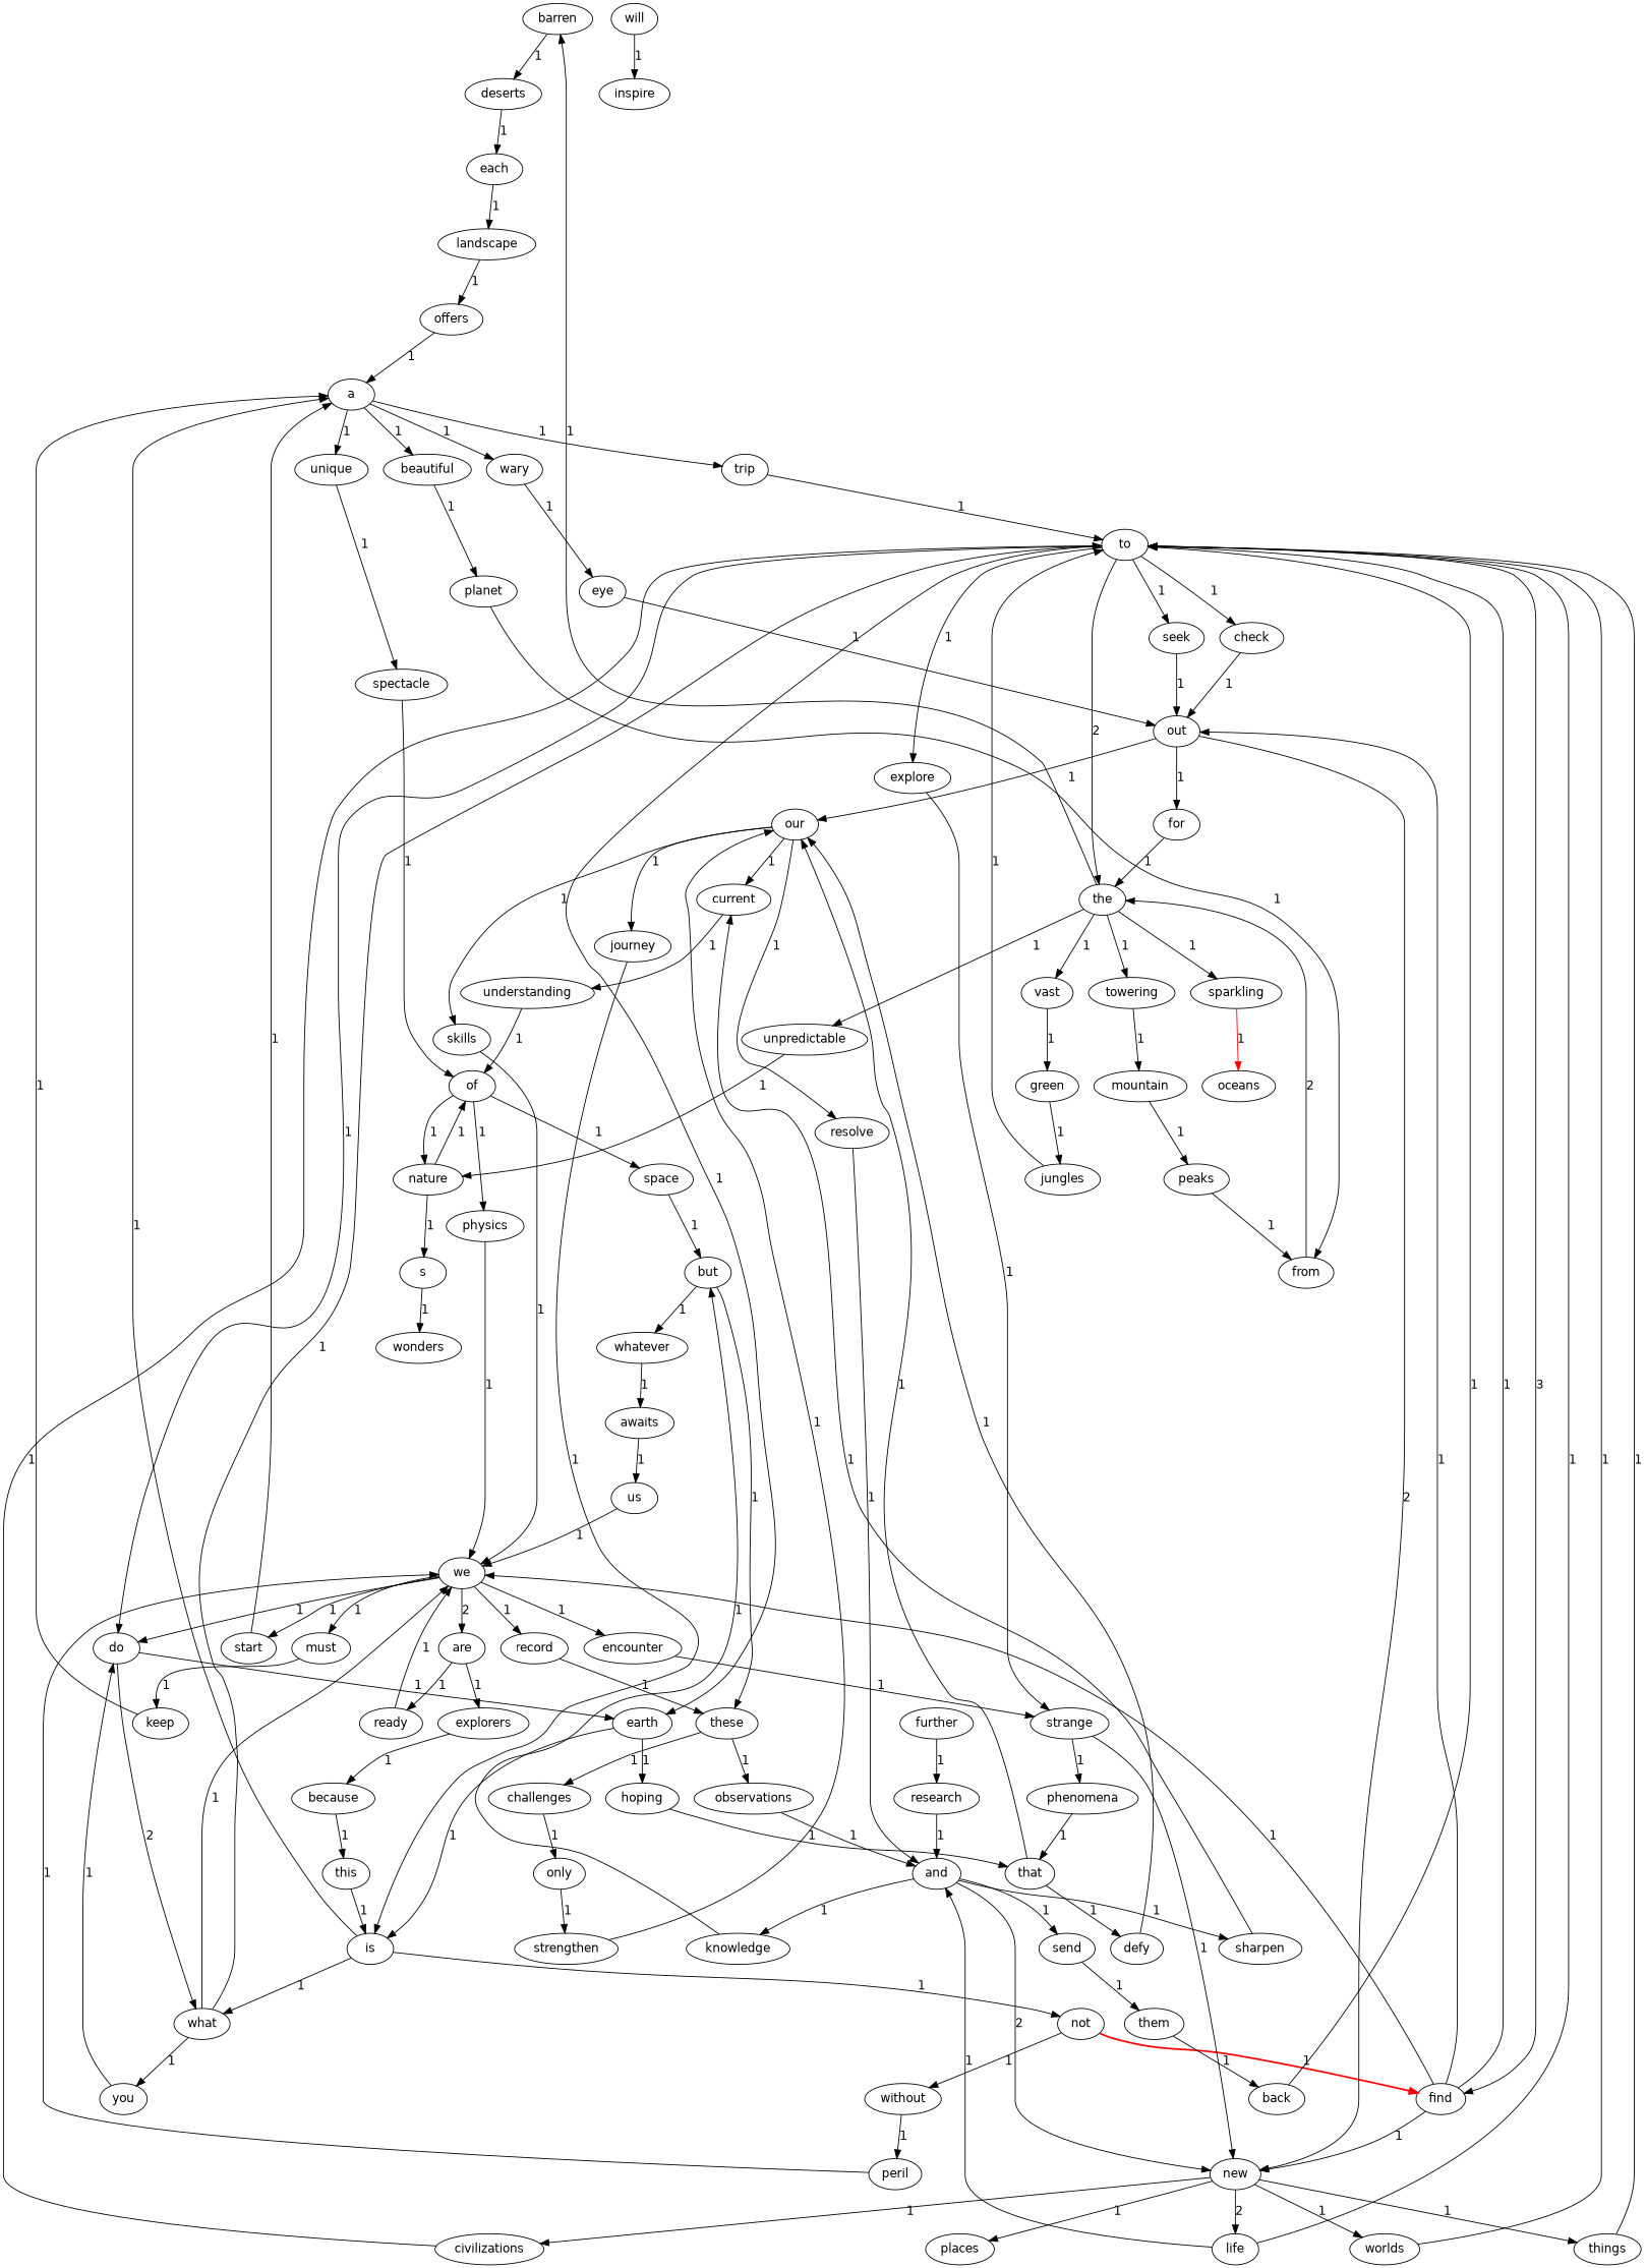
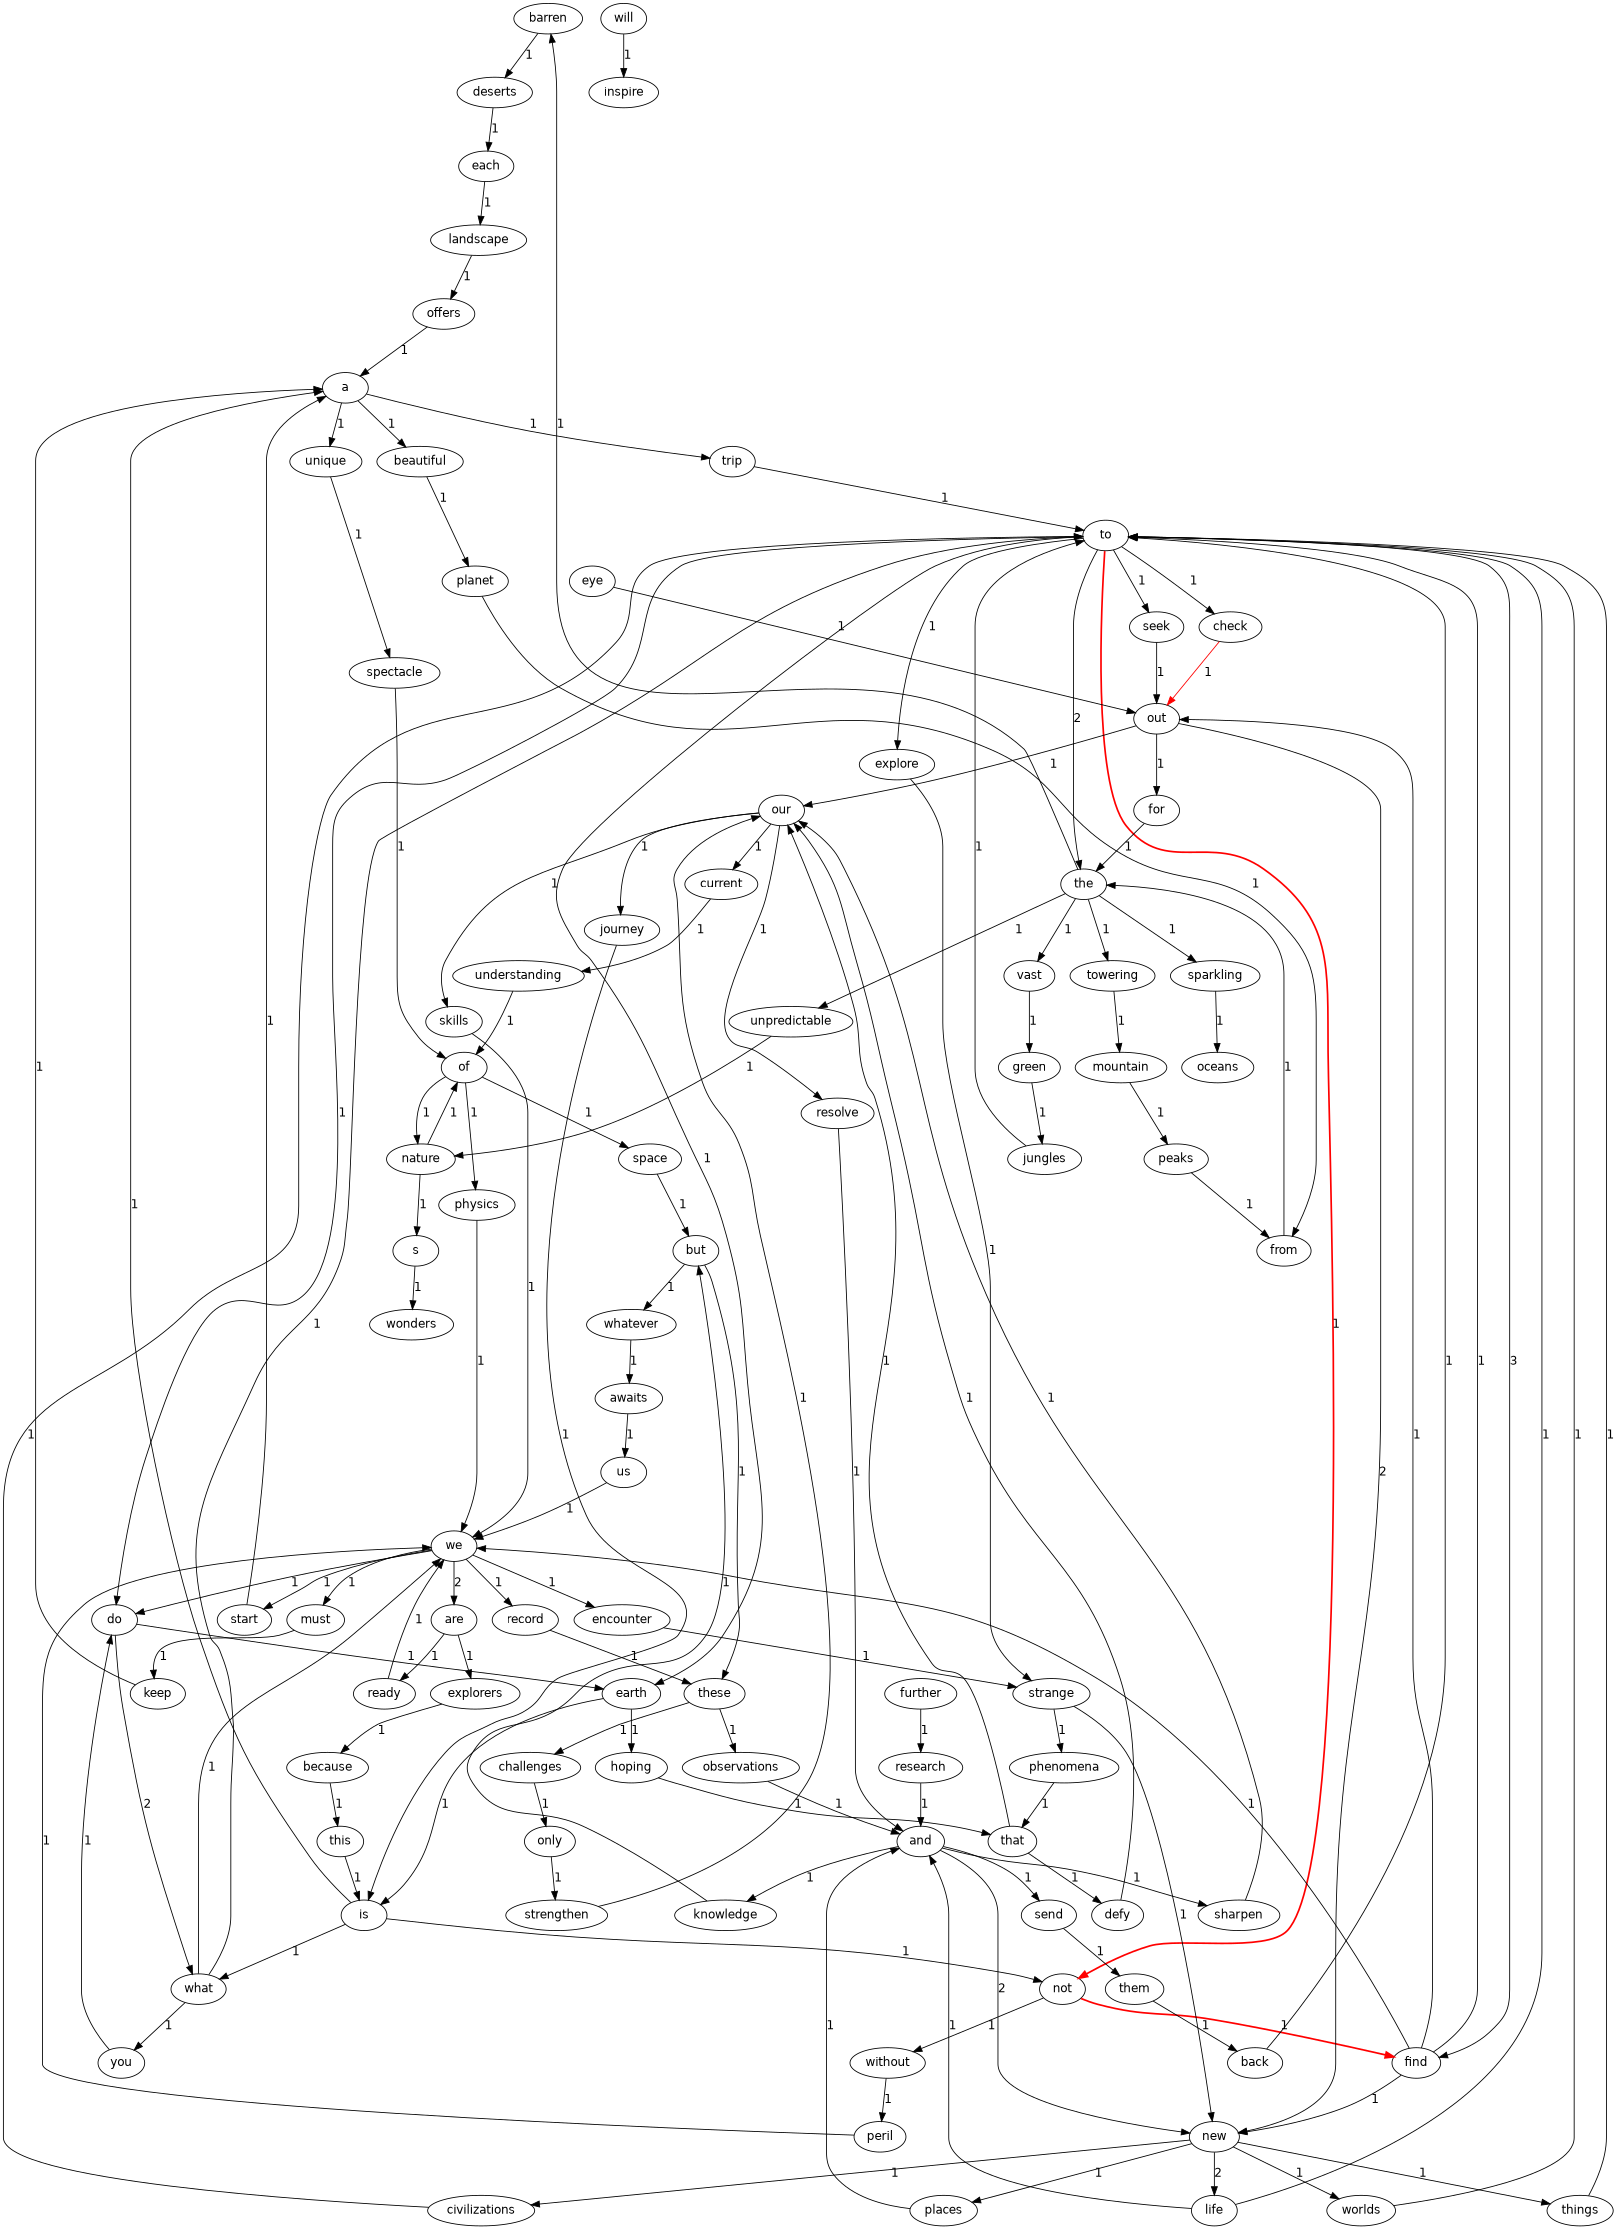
  digraph {
    fontname="DejaVu Sans"
    node [fontname="DejaVu Sans"]
    edge [fontname="DejaVu Sans"]
    barren
    deserts
    each
    landscape
    a
    trip
-   wary
    beautiful
    unique
    to
    eye
    planet
    spectacle
    check
    the
    not
    explore
    seek
    find
    earth
    do
    out
    from
    of
    offers
    nature
    s
    space
    physics
    wonders
    but
    we
    our
    new
    for
    current
    skills
    journey
    resolve
    worlds
    life
    things
    civilizations
    places
    unpredictable
    vast
    towering
    sparkling
    encounter
    strange
    phenomena
    that
    this
    is
    what
    without
    you
    start
    them
    back
    green
    mountain
    oceans
    jungles
    peaks
    send
    keep
    hoping
    must
    record
    are
    peril
    further
    research
    and
    sharpen
    knowledge
    defy
    understanding
    these
    whatever
    challenges
    observations
    awaits
    only
    us
    will
    inspire
    strengthen
    ready
    explorers
    because
    barren -> deserts [label=1]
    deserts -> each [label=1]
    each -> landscape [label=1]
    landscape -> offers [label=1]
    a -> trip [label=1]
-   a -> wary [label=1]
    a -> beautiful [label=1]
    a -> unique [label=1]
    trip -> to [label=1]
-   wary -> eye [label=1]
    beautiful -> planet [label=1]
    unique -> spectacle [label=1]
    to -> check [label=1]
    to -> the [label=2]
+   to -> not [color=red label=1 penwidth=2]
    to -> explore [label=1]
    to -> seek [label=1]
    to -> find [label=3]
    to -> earth [label=1]
    to -> do [label=1]
    eye -> out [label=1]
    planet -> from [label=1]
    spectacle -> of [label=1]
-   check -> out [label=1]
+   check -> out [label=1 color=red]
    the -> barren [label=1]
    the -> unpredictable [label=1]
    the -> vast [label=1]
    the -> towering [label=1]
    the -> sparkling [label=1]
    not -> find [color=red label=1 penwidth=2]
    not -> without [label=1]
    explore -> strange [label=1]
    seek -> out [label=1]
    find -> to [label=1]
    find -> out [label=1]
    find -> we [label=1]
    find -> new [label=1]
    earth -> is [label=1]
    earth -> hoping [label=1]
    do -> earth [label=1]
    do -> what [label=2]
    out -> our [label=1]
    out -> new [label=2]
    out -> for [label=1]
-   from -> the [label=2]
+   from -> the [label=1]
    of -> nature [label=1]
    of -> space [label=1]
    of -> physics [label=1]
    offers -> a [label=1]
    nature -> of [label=1]
    nature -> s [label=1]
    s -> wonders [label=1]
    space -> but [label=1]
    physics -> we [label=1]
    but -> these [label=1]
    but -> whatever [label=1]
    we -> do [label=1]
    we -> encounter [label=1]
    we -> start [label=1]
    we -> must [label=1]
    we -> record [label=1]
    we -> are [label=2]
    our -> current [label=1]
    our -> skills [label=1]
    our -> journey [label=1]
    our -> resolve [label=1]
    new -> worlds [label=1]
    new -> life [label=2]
    new -> things [label=1]
    new -> civilizations [label=1]
    new -> places [label=1]
    for -> the [label=1]
    current -> understanding [label=1]
    skills -> we [label=1]
    journey -> is [label=1]
    resolve -> and [label=1]
    worlds -> to [label=1]
    life -> to [label=1]
    life -> and [label=1]
    things -> to [label=1]
    civilizations -> to [label=1]
+   places -> and [label=1]
    unpredictable -> nature [label=1]
    vast -> green [label=1]
    towering -> mountain [label=1]
-   sparkling -> oceans [label=1 color=red]
+   sparkling -> oceans [label=1]
    encounter -> strange [label=1]
    strange -> new [label=1]
    strange -> phenomena [label=1]
    phenomena -> that [label=1]
    that -> our [label=1]
    that -> defy [label=1]
    this -> is [label=1]
    is -> a [label=1]
    is -> not [label=1]
    is -> what [label=1]
    what -> to [label=1]
    what -> we [label=1]
    what -> you [label=1]
    without -> peril [label=1]
    you -> do [label=1]
    start -> a [label=1]
    them -> back [label=1]
    back -> to [label=1]
    green -> jungles [label=1]
    mountain -> peaks [label=1]
    jungles -> to [label=1]
    peaks -> from [label=1]
    send -> them [label=1]
    keep -> a [label=1]
    hoping -> that [label=1]
    must -> keep [label=1]
    record -> these [label=1]
    are -> ready [label=1]
    are -> explorers [label=1]
    peril -> we [label=1]
    further -> research [label=1]
    research -> and [label=1]
    and -> new [label=2]
    and -> send [label=1]
    and -> sharpen [label=1]
    and -> knowledge [label=1]
-   sharpen -> current [label=1]
+   sharpen -> our [label=1]
    knowledge -> but [label=1]
    defy -> our [label=1]
    understanding -> of [label=1]
    these -> challenges [label=1]
    these -> observations [label=1]
    whatever -> awaits [label=1]
    challenges -> only [label=1]
    observations -> and [label=1]
    awaits -> us [label=1]
    only -> strengthen [label=1]
    us -> we [label=1]
    will -> inspire [label=1]
    strengthen -> our [label=1]
    ready -> we [label=1]
    explorers -> because [label=1]
    because -> this [label=1]
  }
